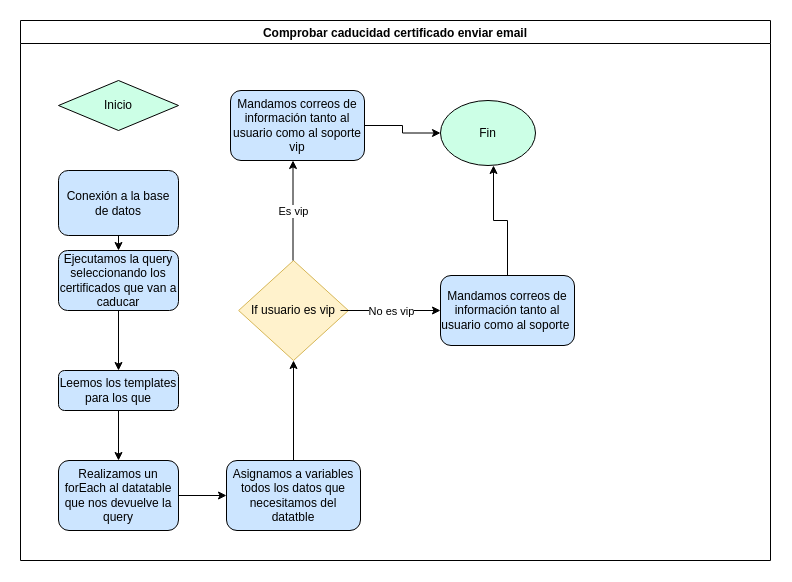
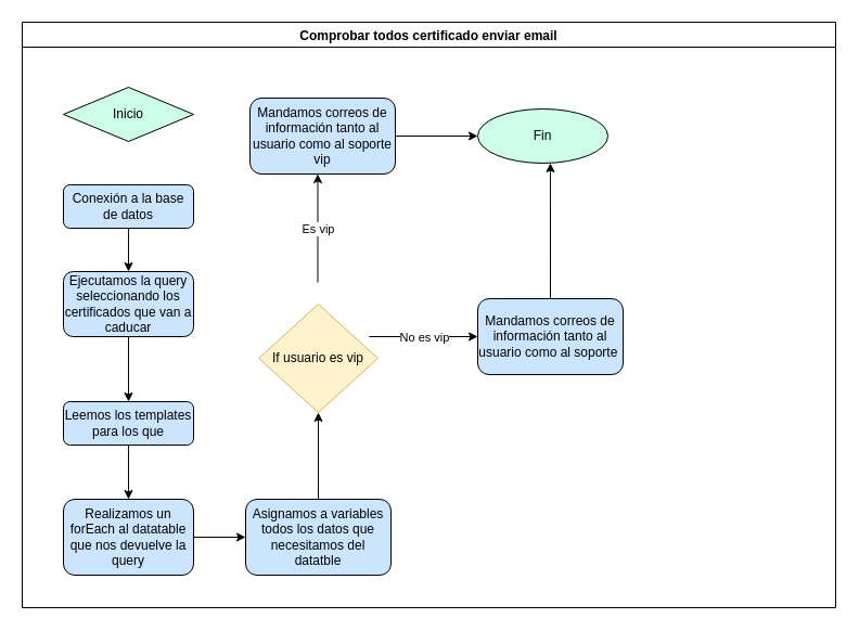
  <mxCell id="0" />
  <mxCell id="1" parent="0" />
- <mxCell id="2" value="Comprobar caducidad certificado enviar email" style="swimlane;" parent="1" vertex="1"><mxGeometry x="20" y="20" width="750" height="540" as="geometry" /></mxCell>
+ <mxCell id="2" value="Comprobar todos certificado enviar email" style="swimlane;" parent="1" vertex="1"><mxGeometry x="20" y="20" width="750" height="540" as="geometry" /></mxCell>
  <mxCell id="3" value="Inicio" style="rhombus;whiteSpace=wrap;html=1;fillColor=#CCFFE6;" parent="2" vertex="1"><mxGeometry x="38" y="60" width="120" height="50" as="geometry" /></mxCell>
  <mxCell id="4" style="edgeStyle=orthogonalEdgeStyle;rounded=0;orthogonalLoop=1;jettySize=auto;html=1;exitX=0.5;exitY=1;exitDx=0;exitDy=0;entryX=0.5;entryY=0;entryDx=0;entryDy=0;" parent="2" source="5" target="7" edge="1"><mxGeometry relative="1" as="geometry" /></mxCell>
- <mxCell id="5" value="Conexión a la base de datos" style="rounded=1;whiteSpace=wrap;html=1;fillColor=#CCE5FF;" parent="2" vertex="1"><mxGeometry x="38" y="150" width="120" height="65" as="geometry" /></mxCell>
+ <mxCell id="5" value="Conexión a la base de datos" style="rounded=1;whiteSpace=wrap;html=1;fillColor=#CCE5FF;" parent="2" vertex="1"><mxGeometry x="38" y="150" width="120" height="40" as="geometry" /></mxCell>
  <mxCell id="6" style="edgeStyle=orthogonalEdgeStyle;rounded=0;orthogonalLoop=1;jettySize=auto;html=1;exitX=0.5;exitY=1;exitDx=0;exitDy=0;entryX=0.5;entryY=0;entryDx=0;entryDy=0;" parent="2" source="7" target="9" edge="1"><mxGeometry relative="1" as="geometry" /></mxCell>
  <mxCell id="7" value="Ejecutamos la query seleccionando los certificados que van a caducar" style="rounded=1;whiteSpace=wrap;html=1;fillColor=#CCE5FF;" parent="2" vertex="1"><mxGeometry x="38" y="230" width="120" height="60" as="geometry" /></mxCell>
  <mxCell id="8" style="edgeStyle=orthogonalEdgeStyle;rounded=0;orthogonalLoop=1;jettySize=auto;html=1;exitX=0.5;exitY=1;exitDx=0;exitDy=0;entryX=0.5;entryY=0;entryDx=0;entryDy=0;" parent="2" source="9" target="11" edge="1"><mxGeometry relative="1" as="geometry" /></mxCell>
  <mxCell id="9" value="Leemos los templates para los que" style="rounded=1;whiteSpace=wrap;html=1;fillColor=#CCE5FF;" parent="2" vertex="1"><mxGeometry x="38" y="350" width="120" height="40" as="geometry" /></mxCell>
  <mxCell id="10" style="edgeStyle=orthogonalEdgeStyle;rounded=0;orthogonalLoop=1;jettySize=auto;html=1;exitX=1;exitY=0.5;exitDx=0;exitDy=0;entryX=0;entryY=0.5;entryDx=0;entryDy=0;" parent="2" source="11" target="14" edge="1"><mxGeometry relative="1" as="geometry" /></mxCell>
  <mxCell id="11" value="Realizamos un forEach al datatable que nos devuelve la query" style="rounded=1;whiteSpace=wrap;html=1;fillColor=#CCE5FF;" parent="2" vertex="1"><mxGeometry x="38" y="440" width="120" height="70" as="geometry" /></mxCell>
- <mxCell id="12" value="Fin" style="ellipse;whiteSpace=wrap;html=1;fillColor=#CCFFE6;" parent="2" vertex="1"><mxGeometry x="420" y="80" width="95" height="65" as="geometry" /></mxCell>
+ <mxCell id="12" value="Fin" style="ellipse;whiteSpace=wrap;html=1;fillColor=#CCFFE6;" parent="2" vertex="1"><mxGeometry x="420" y="80" width="120" height="50" as="geometry" /></mxCell>
  <mxCell id="13" style="edgeStyle=orthogonalEdgeStyle;rounded=0;orthogonalLoop=1;jettySize=auto;html=1;entryX=0.5;entryY=1;entryDx=0;entryDy=0;" parent="2" source="14" target="15" edge="1"><mxGeometry relative="1" as="geometry" /></mxCell>
  <mxCell id="14" value="Asignamos a variables todos los datos que necesitamos del datatble" style="rounded=1;whiteSpace=wrap;html=1;fillColor=#CCE5FF;" parent="2" vertex="1"><mxGeometry x="206" y="440" width="134" height="70" as="geometry" /></mxCell>
- <mxCell id="15" value="If usuario es vip" style="rhombus;whiteSpace=wrap;html=1;fillColor=#fff2cc;strokeColor=#d6b656;" parent="2" vertex="1"><mxGeometry x="218.13" y="240" width="109.75" height="100" as="geometry" /></mxCell>
+ <mxCell id="15" value="If usuario es vip" style="rhombus;whiteSpace=wrap;html=1;fillColor=#fff2cc;strokeColor=#d6b656;" parent="2" vertex="1"><mxGeometry x="218.13" y="260" width="109.75" height="100" as="geometry" /></mxCell>
  <mxCell id="16" value="" style="endArrow=classic;html=1;" parent="2" edge="1"><mxGeometry relative="1" as="geometry"><mxPoint x="272.5" y="240" as="sourcePoint" /><mxPoint x="272.5" y="140" as="targetPoint" /></mxGeometry></mxCell>
  <mxCell id="17" value="Es vip" style="edgeLabel;resizable=0;html=1;align=center;verticalAlign=middle;" parent="16" connectable="0" vertex="1"><mxGeometry relative="1" as="geometry" /></mxCell>
  <mxCell id="18" style="edgeStyle=orthogonalEdgeStyle;rounded=0;orthogonalLoop=1;jettySize=auto;html=1;exitX=1;exitY=0.5;exitDx=0;exitDy=0;entryX=0;entryY=0.5;entryDx=0;entryDy=0;" parent="2" source="19" target="12" edge="1"><mxGeometry relative="1" as="geometry" /></mxCell>
  <mxCell id="19" value="Mandamos correos de información tanto al usuario como al soporte vip" style="rounded=1;whiteSpace=wrap;html=1;fillColor=#CCE5FF;" parent="2" vertex="1"><mxGeometry x="210" y="70" width="134" height="70" as="geometry" /></mxCell>
  <mxCell id="20" style="edgeStyle=orthogonalEdgeStyle;rounded=0;orthogonalLoop=1;jettySize=auto;html=1;exitX=0.5;exitY=0;exitDx=0;exitDy=0;entryX=0.558;entryY=1;entryDx=0;entryDy=0;entryPerimeter=0;" parent="2" source="21" target="12" edge="1"><mxGeometry relative="1" as="geometry" /></mxCell>
  <mxCell id="21" value="Mandamos correos de información tanto al usuario como al soporte&amp;nbsp;" style="rounded=1;whiteSpace=wrap;html=1;fillColor=#CCE5FF;" parent="2" vertex="1"><mxGeometry x="420" y="255" width="134" height="70" as="geometry" /></mxCell>
  <mxCell id="22" value="" style="endArrow=classic;html=1;" edge="1" parent="2"><mxGeometry relative="1" as="geometry"><mxPoint x="320" y="290" as="sourcePoint" /><mxPoint x="420" y="290" as="targetPoint" /></mxGeometry></mxCell>
  <mxCell id="23" value="No es vip" style="edgeLabel;resizable=0;html=1;align=center;verticalAlign=middle;" connectable="0" vertex="1" parent="22"><mxGeometry relative="1" as="geometry" /></mxCell>
